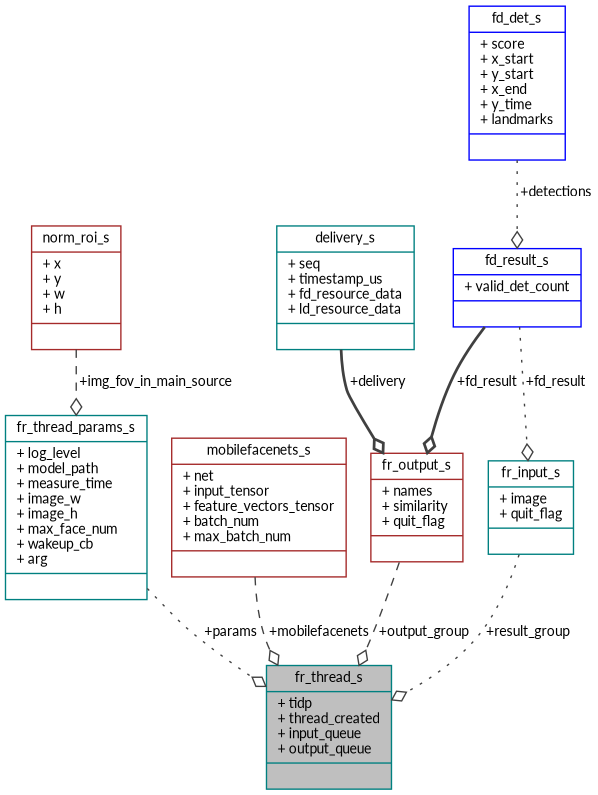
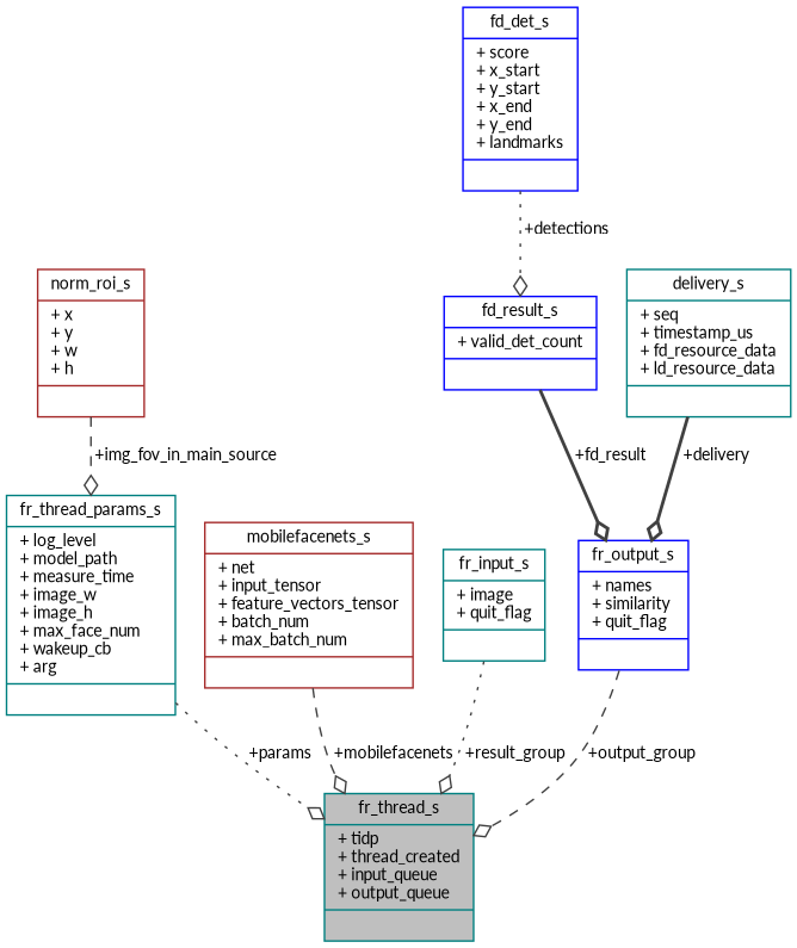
  digraph {
    fontname=Lato
    node [color=teal fontname=Lato fontsize=10 shape=record]
    edge [arrowhead=odiamond color=grey25 fontname=Lato fontsize=10 labelfontname=Helvetica labelfontsize=10 style=dotted]
    n1 [fillcolor=grey75 fontcolor=black height=0.2 label="{fr_thread_s\n|+ tidp\l+ thread_created\l+ input_queue\l+ output_queue\l|}" style=filled width=0.4]
    n2 [height=0.2 label="{fr_thread_params_s\n|+ log_level\l+ model_path\l+ measure_time\l+ image_w\l+ image_h\l+ max_face_num\l+ wakeup_cb\l+ arg\l|}" width=0.4]
    n3 [color=brown height=0.2 label="{norm_roi_s\n|+ x\l+ y\l+ w\l+ h\l|}" width=0.4]
    n4 [color=brown height=0.2 label="{mobilefacenets_s\n|+ net\l+ input_tensor\l+ feature_vectors_tensor\l+ batch_num\l+ max_batch_num\l|}" width=0.4]
    n5 [height=0.2 label="{fr_input_s\n|+ image\l+ quit_flag\l|}" width=0.4]
    n6 [color=blue height=0.2 label="{fd_result_s\n|+ valid_det_count\l|}" width=0.4]
-   n7 [color=brown height=0.2 label="{fr_output_s\n|+ names\l+ similarity\l+ quit_flag\l|}" width=0.4]
-   n8 [color=blue height=0.2 label="{fd_det_s\n|+ score\l+ x_start\l+ y_start\l+ x_end\l+ y_time\l+ landmarks\l|}" width=0.4]
+   n7 [color=blue height=0.2 label="{fr_output_s\n|+ names\l+ similarity\l+ quit_flag\l|}" width=0.4]
+   n8 [color=blue height=0.2 label="{fd_det_s\n|+ score\l+ x_start\l+ y_start\l+ x_end\l+ y_end\l+ landmarks\l|}" width=0.4]
    n9 [height=0.2 label="{delivery_s\n|+ seq\l+ timestamp_us\l+ fd_resource_data\l+ ld_resource_data\l|}" width=0.4]
    n2 -> n1 [label=" +params"]
    n3 -> n2 [label=" +img_fov_in_main_source" style=dashed]
    n4 -> n1 [label=" +mobilefacenets" style=dashed]
    n5 -> n1 [label=" +result_group"]
-   n6 -> n5 [label=" +fd_result"]
    n6 -> n7 [label=" +fd_result" style=bold]
    n7 -> n1 [label=" +output_group" style=dashed]
    n8 -> n6 [label=" +detections"]
    n9 -> n7 [label=" +delivery" style=bold]
  }
